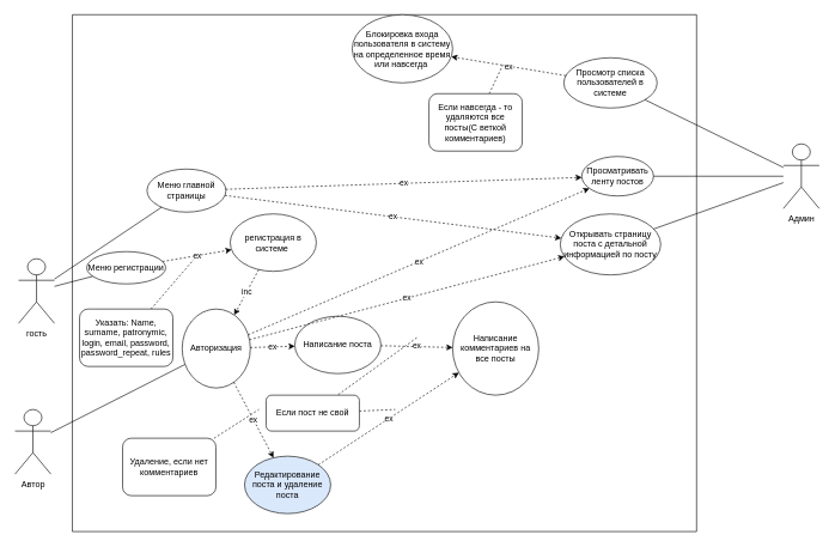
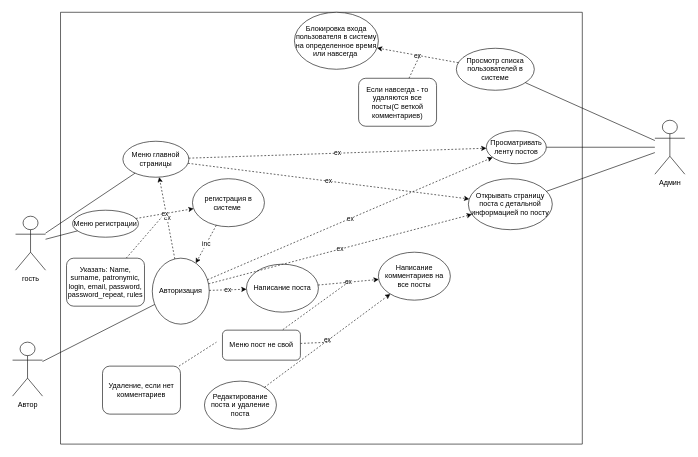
  <mxCell id="0" />
  <mxCell id="1" parent="0" />
  <mxCell id="2" value="" style="swimlane;startSize=0;" vertex="1" parent="1"><mxGeometry x="100" y="20" width="870" height="720" as="geometry"><mxRectangle x="200" y="-210" width="50" height="40" as="alternateBounds" /></mxGeometry></mxCell>
  <mxCell id="3" value="Просматривать&lt;br&gt;ленту постов" style="ellipse;whiteSpace=wrap;html=1;" vertex="1" parent="2"><mxGeometry x="710" y="197.5" width="100" height="55" as="geometry" /></mxCell>
  <mxCell id="4" value="Открывать страницу поста с детальной информацией по посту" style="ellipse;whiteSpace=wrap;html=1;" vertex="1" parent="2"><mxGeometry x="680" y="277.5" width="140" height="85" as="geometry" /></mxCell>
  <mxCell id="5" value="Написание поста" style="ellipse;whiteSpace=wrap;html=1;" vertex="1" parent="2"><mxGeometry x="310" y="420" width="120" height="80" as="geometry" /></mxCell>
- <mxCell id="6" value="Редактирование поста и удаление поста" style="ellipse;whiteSpace=wrap;html=1;fillColor=#dae8fc;" vertex="1" parent="2"><mxGeometry x="240" y="615" width="120" height="80" as="geometry" /></mxCell>
+ <mxCell id="6" value="Редактирование поста и удаление поста" style="ellipse;whiteSpace=wrap;html=1;" vertex="1" parent="2"><mxGeometry x="240" y="615" width="120" height="80" as="geometry" /></mxCell>
  <mxCell id="7" value="регистрация в системе&amp;nbsp;" style="ellipse;whiteSpace=wrap;html=1;" vertex="1" parent="2"><mxGeometry x="220" y="277.5" width="120" height="80" as="geometry" /></mxCell>
  <mxCell id="8" value="Меню главной страницы" style="ellipse;whiteSpace=wrap;html=1;" vertex="1" parent="2"><mxGeometry x="104" y="215" width="110" height="60" as="geometry" /></mxCell>
  <mxCell id="9" value="Авторизация" style="ellipse;whiteSpace=wrap;html=1;" vertex="1" parent="2"><mxGeometry x="153" y="410" width="95" height="110" as="geometry" /></mxCell>
  <mxCell id="10" value="inc" style="endArrow=classic;dashed=1;html=1;rounded=0;strokeColor=default;startArrow=none;startFill=0;endFill=1;" edge="1" parent="2" source="7" target="9"><mxGeometry width="50" height="50" relative="1" as="geometry"><mxPoint x="400" y="468.788" as="sourcePoint" /><mxPoint x="540" y="420" as="targetPoint" /></mxGeometry></mxCell>
  <mxCell id="11" value="" style="endArrow=none;dashed=1;html=1;rounded=0;strokeColor=default;" edge="1" parent="2" source="25"><mxGeometry width="50" height="50" relative="1" as="geometry"><mxPoint x="110" y="305" as="sourcePoint" /><mxPoint x="170" y="340" as="targetPoint" /></mxGeometry></mxCell>
  <mxCell id="12" value="ex" style="endArrow=classic;dashed=1;html=1;rounded=0;strokeColor=default;startArrow=none;startFill=0;endFill=1;" edge="1" parent="2" source="8" target="3"><mxGeometry width="50" height="50" relative="1" as="geometry"><mxPoint x="150.001" y="106.275" as="sourcePoint" /><mxPoint x="227.026" y="135.002" as="targetPoint" /></mxGeometry></mxCell>
  <mxCell id="13" value="ex" style="endArrow=classic;dashed=1;html=1;rounded=0;strokeColor=default;startArrow=none;startFill=0;endFill=1;" edge="1" parent="2" source="9" target="3"><mxGeometry width="50" height="50" relative="1" as="geometry"><mxPoint x="159.996" y="440.002" as="sourcePoint" /><mxPoint x="243.626" y="467.301" as="targetPoint" /></mxGeometry></mxCell>
  <mxCell id="14" value="ex" style="endArrow=classic;dashed=1;html=1;rounded=0;strokeColor=default;startArrow=none;startFill=0;endFill=1;" edge="1" parent="2" source="8" target="4"><mxGeometry width="50" height="50" relative="1" as="geometry"><mxPoint x="322.416" y="305.202" as="sourcePoint" /><mxPoint x="406.046" y="332.501" as="targetPoint" /></mxGeometry></mxCell>
  <mxCell id="15" value="ex" style="endArrow=classic;dashed=1;html=1;rounded=0;strokeColor=default;startArrow=none;startFill=0;endFill=1;" edge="1" parent="2" source="9" target="5"><mxGeometry width="50" height="50" relative="1" as="geometry"><mxPoint x="346.53" y="459.51" as="sourcePoint" /><mxPoint x="549.445" y="378.585" as="targetPoint" /></mxGeometry></mxCell>
- <mxCell id="16" value="ex" style="endArrow=classic;dashed=1;html=1;rounded=0;strokeColor=default;startArrow=none;startFill=0;endFill=1;" edge="1" parent="2" source="9" target="6"><mxGeometry width="50" height="50" relative="1" as="geometry"><mxPoint x="354.068" y="472.976" as="sourcePoint" /><mxPoint x="480.987" y="457.226" as="targetPoint" /></mxGeometry></mxCell>
+ <mxCell id="16" value="ex" style="endArrow=classic;dashed=1;html=1;rounded=0;strokeColor=default;startArrow=none;startFill=0;endFill=1;" edge="1" parent="2" source="9" target="8"><mxGeometry width="50" height="50" relative="1" as="geometry"><mxPoint x="354.068" y="472.976" as="sourcePoint" /><mxPoint x="480.987" y="457.226" as="targetPoint" /></mxGeometry></mxCell>
  <mxCell id="17" value="" style="endArrow=none;dashed=1;html=1;rounded=0;strokeColor=default;" edge="1" source="18" parent="2"><mxGeometry width="50" height="50" relative="1" as="geometry"><mxPoint x="174" y="525" as="sourcePoint" /><mxPoint x="260" y="550" as="targetPoint" /></mxGeometry></mxCell>
  <mxCell id="18" value="Удаление, если нет комментариев" style="rounded=1;whiteSpace=wrap;html=1;" vertex="1" parent="2"><mxGeometry x="70" y="590" width="130" height="80" as="geometry" /></mxCell>
- <mxCell id="19" value="Написание комментариев на все посты" style="ellipse;whiteSpace=wrap;html=1;" vertex="1" parent="2"><mxGeometry x="530" y="400" width="120" height="130" as="geometry" /></mxCell>
+ <mxCell id="19" value="Написание комментариев на все посты" style="ellipse;whiteSpace=wrap;html=1;" vertex="1" parent="2"><mxGeometry x="530" y="400" width="120" height="80" as="geometry" /></mxCell>
  <mxCell id="20" value="ex" style="endArrow=classic;dashed=1;html=1;rounded=0;strokeColor=default;startArrow=none;startFill=0;endFill=1;" edge="1" parent="2" source="6" target="19"><mxGeometry width="50" height="50" relative="1" as="geometry"><mxPoint x="351.326" y="493.782" as="sourcePoint" /><mxPoint x="483.68" y="526.207" as="targetPoint" /></mxGeometry></mxCell>
  <mxCell id="21" value="ex" style="endArrow=classic;dashed=1;html=1;rounded=0;strokeColor=default;startArrow=none;startFill=0;endFill=1;" edge="1" parent="2" source="5" target="19"><mxGeometry width="50" height="50" relative="1" as="geometry"><mxPoint x="354.068" y="472.976" as="sourcePoint" /><mxPoint x="480.987" y="457.226" as="targetPoint" /></mxGeometry></mxCell>
  <mxCell id="22" value="" style="endArrow=none;dashed=1;html=1;rounded=0;strokeColor=default;" edge="1" source="23" parent="2"><mxGeometry width="50" height="50" relative="1" as="geometry"><mxPoint x="470" y="535" as="sourcePoint" /><mxPoint x="450" y="550" as="targetPoint" /></mxGeometry></mxCell>
- <mxCell id="23" value="Если пост не свой" style="rounded=1;whiteSpace=wrap;html=1;" vertex="1" parent="2"><mxGeometry x="270" y="530" width="130" height="50" as="geometry" /></mxCell>
+ <mxCell id="23" value="Меню пост не свой" style="rounded=1;whiteSpace=wrap;html=1;" vertex="1" parent="2"><mxGeometry x="270" y="530" width="130" height="50" as="geometry" /></mxCell>
  <mxCell id="24" value="" style="endArrow=none;dashed=1;html=1;rounded=0;strokeColor=default;" edge="1" parent="2" target="23"><mxGeometry width="50" height="50" relative="1" as="geometry"><mxPoint x="480" y="450" as="sourcePoint" /><mxPoint x="457.857" y="400" as="targetPoint" /></mxGeometry></mxCell>
  <mxCell id="25" value="Указать: Name, surname, patronymic, login, email, password, password_repeat, rules" style="rounded=1;whiteSpace=wrap;html=1;" vertex="1" parent="2"><mxGeometry x="10" y="410" width="130" height="80" as="geometry" /></mxCell>
  <mxCell id="26" value="Меню регистрации" style="ellipse;whiteSpace=wrap;html=1;" vertex="1" parent="2"><mxGeometry x="20" y="330" width="110" height="45" as="geometry" /></mxCell>
  <mxCell id="27" value="ex" style="endArrow=classic;dashed=1;html=1;rounded=0;strokeColor=default;startArrow=none;startFill=0;endFill=1;" edge="1" parent="2" source="26" target="7"><mxGeometry width="50" height="50" relative="1" as="geometry"><mxPoint x="125" y="330" as="sourcePoint" /><mxPoint x="260" y="150.61" as="targetPoint" /></mxGeometry></mxCell>
  <mxCell id="28" value="ex" style="endArrow=classic;dashed=1;html=1;rounded=0;strokeColor=default;startArrow=none;startFill=0;endFill=1;" edge="1" parent="2" source="9" target="4"><mxGeometry width="50" height="50" relative="1" as="geometry"><mxPoint x="373.461" y="264.188" as="sourcePoint" /><mxPoint x="645.931" y="344.509" as="targetPoint" /></mxGeometry></mxCell>
- <mxCell id="29" value="Просмотр списка пользователей в системе" style="ellipse;whiteSpace=wrap;html=1;" vertex="1" parent="2"><mxGeometry x="685" y="60" width="130" height="70" as="geometry" /></mxCell>
+ <mxCell id="29" value="Просмотр списка пользователей в системе" style="ellipse;whiteSpace=wrap;html=1;" vertex="1" parent="2"><mxGeometry x="660" y="60" width="130" height="70" as="geometry" /></mxCell>
  <mxCell id="30" value="Блокировка входа пользователя в систему на определенное время или навсегда&amp;nbsp;" style="ellipse;whiteSpace=wrap;html=1;" vertex="1" parent="2"><mxGeometry x="390" width="140" height="95" as="geometry" /></mxCell>
  <mxCell id="31" value="ex" style="endArrow=classic;dashed=1;html=1;rounded=0;strokeColor=default;startArrow=none;startFill=0;endFill=1;" edge="1" parent="2" source="29" target="30"><mxGeometry width="50" height="50" relative="1" as="geometry"><mxPoint x="423.582" y="278.691" as="sourcePoint" /><mxPoint x="528.226" y="148.125" as="targetPoint" /></mxGeometry></mxCell>
  <mxCell id="32" value="" style="endArrow=none;dashed=1;html=1;rounded=0;strokeColor=default;" edge="1" source="33" parent="2"><mxGeometry width="50" height="50" relative="1" as="geometry"><mxPoint x="350" y="370" as="sourcePoint" /><mxPoint x="600" y="70" as="targetPoint" /></mxGeometry></mxCell>
  <mxCell id="33" value="Если навсегда - то удаляются все посты(С веткой комментариев)" style="rounded=1;whiteSpace=wrap;html=1;" vertex="1" parent="2"><mxGeometry x="497" y="110" width="130" height="80" as="geometry" /></mxCell>
  <mxCell id="34" value="гость" style="shape=umlActor;verticalLabelPosition=bottom;verticalAlign=top;html=1;outlineConnect=0;" vertex="1" parent="1"><mxGeometry x="25" y="360" width="50" height="90" as="geometry" /></mxCell>
  <mxCell id="35" value="" style="endArrow=none;html=1;rounded=0;strokeColor=default;" edge="1" parent="1" source="34" target="8"><mxGeometry width="50" height="50" relative="1" as="geometry"><mxPoint x="30" y="530" as="sourcePoint" /><mxPoint x="80" y="480" as="targetPoint" /></mxGeometry></mxCell>
  <mxCell id="36" value="" style="endArrow=none;html=1;rounded=0;strokeColor=default;" edge="1" target="26" parent="1" source="34"><mxGeometry width="50" height="50" relative="1" as="geometry"><mxPoint x="100" y="400.833" as="sourcePoint" /><mxPoint x="130" y="540" as="targetPoint" /></mxGeometry></mxCell>
  <mxCell id="37" value="Автор" style="shape=umlActor;verticalLabelPosition=bottom;verticalAlign=top;html=1;outlineConnect=0;" vertex="1" parent="1"><mxGeometry x="20" y="570" width="50" height="90" as="geometry" /></mxCell>
  <mxCell id="38" value="" style="endArrow=none;html=1;rounded=0;strokeColor=default;" edge="1" parent="1" source="37" target="9"><mxGeometry width="50" height="50" relative="1" as="geometry"><mxPoint x="60" y="400.388" as="sourcePoint" /><mxPoint x="177.284" y="331.835" as="targetPoint" /></mxGeometry></mxCell>
  <mxCell id="39" value="Админ" style="shape=umlActor;verticalLabelPosition=bottom;verticalAlign=top;html=1;outlineConnect=0;" vertex="1" parent="1"><mxGeometry x="1091" y="200" width="50" height="90" as="geometry" /></mxCell>
  <mxCell id="40" value="" style="endArrow=none;html=1;rounded=0;strokeColor=default;" edge="1" parent="1" source="39" target="3"><mxGeometry width="50" height="50" relative="1" as="geometry"><mxPoint x="60" y="411.682" as="sourcePoint" /><mxPoint x="171.469" y="396.887" as="targetPoint" /></mxGeometry></mxCell>
  <mxCell id="41" value="" style="endArrow=none;html=1;rounded=0;strokeColor=default;" edge="1" parent="1" source="39" target="4"><mxGeometry width="50" height="50" relative="1" as="geometry"><mxPoint x="80" y="549.386" as="sourcePoint" /><mxPoint x="136.292" y="491.712" as="targetPoint" /></mxGeometry></mxCell>
  <mxCell id="42" value="" style="endArrow=none;html=1;rounded=0;strokeColor=default;" edge="1" target="29" parent="1" source="39"><mxGeometry width="50" height="50" relative="1" as="geometry"><mxPoint x="880" y="319.999" as="sourcePoint" /><mxPoint x="161.469" y="317.717" as="targetPoint" /></mxGeometry></mxCell>
